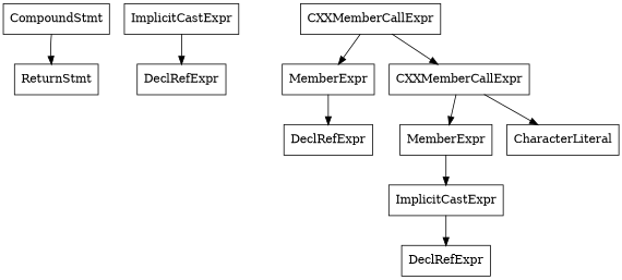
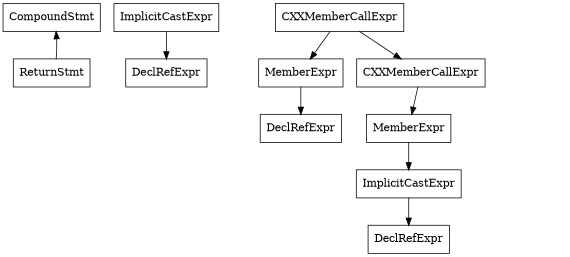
  digraph {
    node [shape=record]
    n1 [label="{CompoundStmt}"]
    n2 [label="{ReturnStmt}"]
    n3 [label="{ImplicitCastExpr}"]
    n4 [label="{DeclRefExpr}"]
    n5 [label="{CXXMemberCallExpr}"]
    n6 [label="{MemberExpr}"]
    n7 [label="{CXXMemberCallExpr}"]
    n8 [label="{DeclRefExpr}"]
    n9 [label="{MemberExpr}"]
-   n10 [label="{CharacterLiteral}"]
    n11 [label="{ImplicitCastExpr}"]
    n12 [label="{DeclRefExpr}"]
-   n1 -> n2
+   n2 -> n1
    n3 -> n4
    n5 -> n6
    n5 -> n7
    n6 -> n8
    n7 -> n9
-   n7 -> n10
    n9 -> n11
    n11 -> n12
  }
